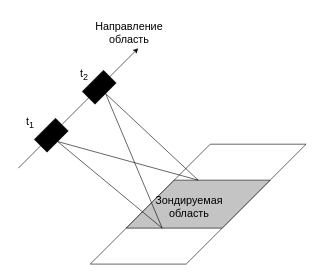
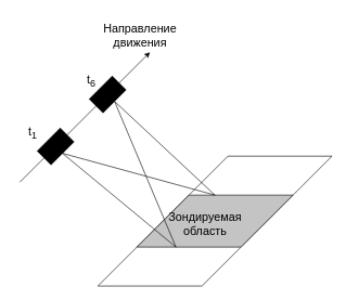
  <mxCell id="0" />
  <mxCell id="1" parent="0" />
  <mxCell id="2" value="" style="endArrow=none;html=1;rounded=0;" edge="1" parent="1" target="3"><mxGeometry width="50" height="50" relative="1" as="geometry"><mxPoint x="30" y="280" as="sourcePoint" /><mxPoint x="310" y="0" as="targetPoint" /></mxGeometry></mxCell>
  <mxCell id="3" value="" style="rounded=0;whiteSpace=wrap;html=1;rotation=-45;fillColor=#000000;" vertex="1" parent="1"><mxGeometry x="60" y="210" width="50" height="30" as="geometry" /></mxCell>
  <mxCell id="4" value="" style="rounded=0;whiteSpace=wrap;html=1;rotation=-45;fillColor=#000000;" vertex="1" parent="1"><mxGeometry x="140" y="130" width="50" height="30" as="geometry" /></mxCell>
  <mxCell id="5" value="" style="endArrow=classic;html=1;rounded=0;exitX=1;exitY=0.5;exitDx=0;exitDy=0;" edge="1" parent="1" source="3"><mxGeometry width="50" height="50" relative="1" as="geometry"><mxPoint x="180" y="130" as="sourcePoint" /><mxPoint x="230" y="80" as="targetPoint" /></mxGeometry></mxCell>
  <mxCell id="6" value="" style="shape=parallelogram;perimeter=parallelogramPerimeter;whiteSpace=wrap;html=1;fixedSize=1;size=200;" vertex="1" parent="1"><mxGeometry x="150" y="240" width="360" height="200" as="geometry" /></mxCell>
  <mxCell id="7" value="" style="shape=parallelogram;perimeter=parallelogramPerimeter;whiteSpace=wrap;html=1;fixedSize=1;size=80;fillStyle=auto;fillColor=#C4C4C4;" vertex="1" parent="1"><mxGeometry x="210" y="300" width="240" height="80" as="geometry" /></mxCell>
  <mxCell id="8" value="" style="endArrow=none;html=1;rounded=0;exitX=0.5;exitY=1;exitDx=0;exitDy=0;entryX=0.25;entryY=1;entryDx=0;entryDy=0;" edge="1" parent="1" source="3" target="7"><mxGeometry width="50" height="50" relative="1" as="geometry"><mxPoint x="430" y="260" as="sourcePoint" /><mxPoint x="480" y="210" as="targetPoint" /></mxGeometry></mxCell>
  <mxCell id="9" value="" style="endArrow=none;html=1;rounded=0;exitX=0.5;exitY=1;exitDx=0;exitDy=0;entryX=0.5;entryY=0;entryDx=0;entryDy=0;" edge="1" parent="1" source="3" target="7"><mxGeometry width="50" height="50" relative="1" as="geometry"><mxPoint x="106" y="246" as="sourcePoint" /><mxPoint x="280" y="390" as="targetPoint" /></mxGeometry></mxCell>
  <mxCell id="10" value="" style="endArrow=none;html=1;rounded=0;exitX=0.5;exitY=1;exitDx=0;exitDy=0;endSize=6;strokeWidth=1;strokeColor=default;" edge="1" parent="1" source="4"><mxGeometry width="50" height="50" relative="1" as="geometry"><mxPoint x="440" y="250" as="sourcePoint" /><mxPoint x="270" y="380" as="targetPoint" /></mxGeometry></mxCell>
  <mxCell id="11" value="" style="endArrow=none;html=1;rounded=0;exitX=0.5;exitY=1;exitDx=0;exitDy=0;endSize=6;strokeWidth=1;strokeColor=default;" edge="1" parent="1" source="4"><mxGeometry width="50" height="50" relative="1" as="geometry"><mxPoint x="186" y="166" as="sourcePoint" /><mxPoint x="330" y="300" as="targetPoint" /></mxGeometry></mxCell>
  <mxCell id="12" value="&lt;font style=&quot;font-size: 18px;&quot;&gt;t&lt;sub&gt;1&lt;/sub&gt;&lt;/font&gt;" style="text;html=1;strokeColor=none;fillColor=none;align=center;verticalAlign=middle;whiteSpace=wrap;rounded=0;" vertex="1" parent="1"><mxGeometry x="20" y="190" width="60" height="30" as="geometry" /></mxCell>
- <mxCell id="13" value="&lt;font style=&quot;font-size: 18px;&quot;&gt;t&lt;sub&gt;2&lt;/sub&gt;&lt;/font&gt;" style="text;html=1;strokeColor=none;fillColor=none;align=center;verticalAlign=middle;whiteSpace=wrap;rounded=0;" vertex="1" parent="1"><mxGeometry x="110" y="110" width="60" height="30" as="geometry" /></mxCell>
- <mxCell id="14" value="&lt;font style=&quot;font-size: 18px;&quot;&gt;Направление область&lt;/font&gt;" style="text;html=1;strokeColor=none;fillColor=none;align=center;verticalAlign=middle;whiteSpace=wrap;rounded=0;" vertex="1" parent="1"><mxGeometry x="160" y="20" width="110" height="70" as="geometry" /></mxCell>
+ <mxCell id="13" value="&lt;font style=&quot;font-size: 18px;&quot;&gt;t&lt;sub&gt;6&lt;/sub&gt;&lt;/font&gt;" style="text;html=1;strokeColor=none;fillColor=none;align=center;verticalAlign=middle;whiteSpace=wrap;rounded=0;" vertex="1" parent="1"><mxGeometry x="110" y="110" width="60" height="30" as="geometry" /></mxCell>
+ <mxCell id="14" value="&lt;font style=&quot;font-size: 18px;&quot;&gt;Направление движения&lt;/font&gt;" style="text;html=1;strokeColor=none;fillColor=none;align=center;verticalAlign=middle;whiteSpace=wrap;rounded=0;" vertex="1" parent="1"><mxGeometry x="160" y="20" width="110" height="70" as="geometry" /></mxCell>
  <mxCell id="15" value="&lt;font style=&quot;font-size: 18px;&quot;&gt;Зондируемая область&lt;/font&gt;" style="text;html=1;strokeColor=none;fillColor=none;align=center;verticalAlign=middle;whiteSpace=wrap;rounded=0;" vertex="1" parent="1"><mxGeometry x="250" y="330" width="130" height="30" as="geometry" /></mxCell>
